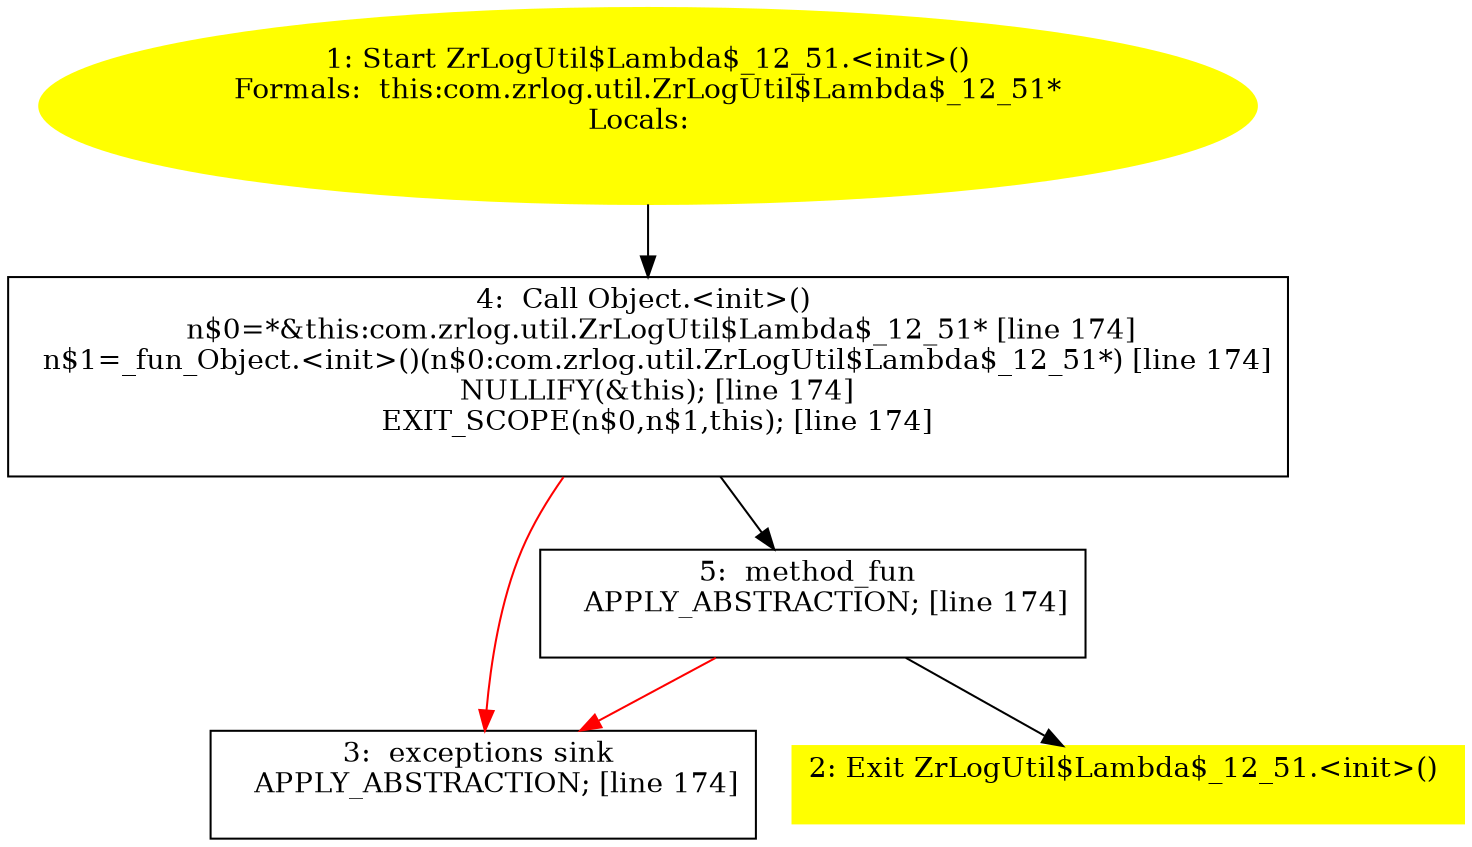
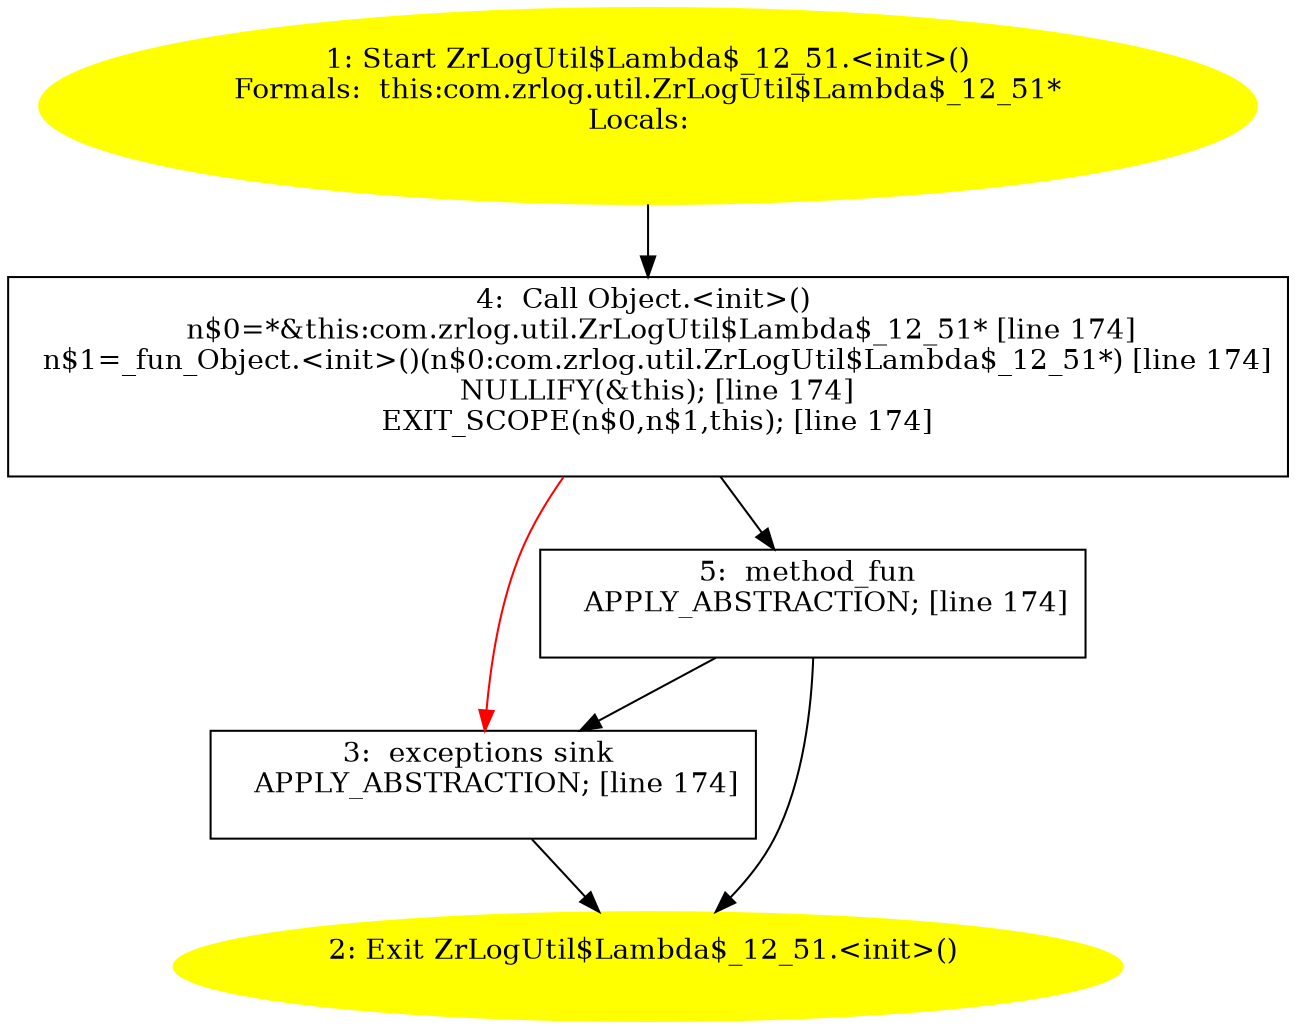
  digraph {
    node [shape=box]
    n1 [color=yellow label="1: Start ZrLogUtil$Lambda$_12_51.<init>()\nFormals:  this:com.zrlog.util.ZrLogUtil$Lambda$_12_51*\nLocals:  \n  " style=filled shape=""]
    n2 [label="4:  Call Object.<init>() \n   n$0=*&this:com.zrlog.util.ZrLogUtil$Lambda$_12_51* [line 174]\n  n$1=_fun_Object.<init>()(n$0:com.zrlog.util.ZrLogUtil$Lambda$_12_51*) [line 174]\n  NULLIFY(&this); [line 174]\n  EXIT_SCOPE(n$0,n$1,this); [line 174]\n "]
    n3 [label="3:  exceptions sink \n   APPLY_ABSTRACTION; [line 174]\n "]
    n4 [label="5:  method_fun \n   APPLY_ABSTRACTION; [line 174]\n "]
-   n5 [color=yellow label="2: Exit ZrLogUtil$Lambda$_12_51.<init>() \n  " style=filled]
+   n5 [color=yellow label="2: Exit ZrLogUtil$Lambda$_12_51.<init>() \n  " style=filled shape=""]
    n1 -> n2
    n2 -> n3 [color=red]
    n2 -> n4
-   n4 -> n3 [color=red]
+   n3 -> n5
+   n4 -> n3 [color=black]
    n4 -> n5
  }
